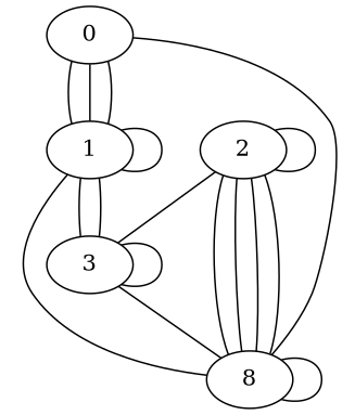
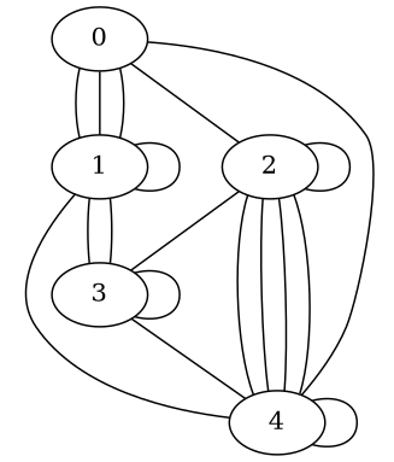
  graph {
    0
    1
    2
-   4 [label=8]
+   4
    3
    0 -- 1
    0 -- 1
    0 -- 1
+   0 -- 2
    0 -- 4
    1 -- 1
    1 -- 4
    1 -- 3
    1 -- 3
    2 -- 2
    2 -- 4
    2 -- 4
    2 -- 4
    2 -- 4
    2 -- 3
    4 -- 4
    3 -- 4
    3 -- 3
  }
